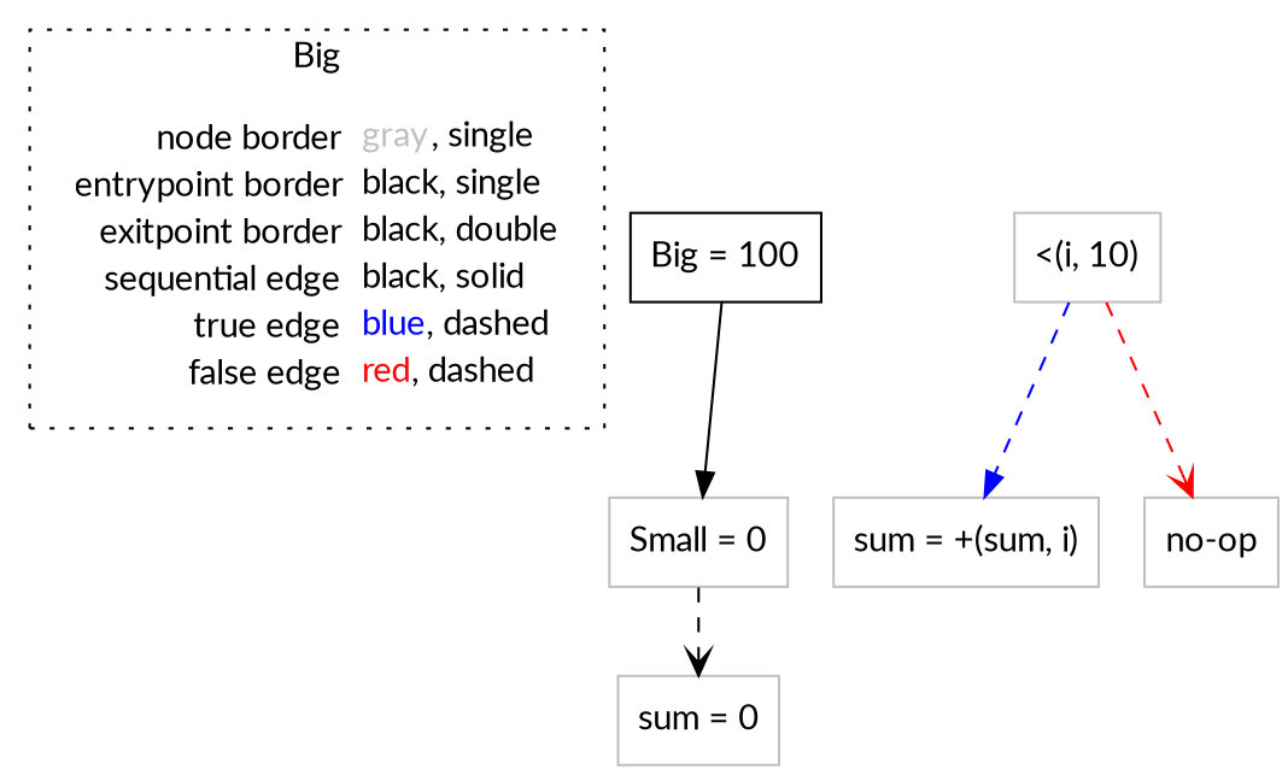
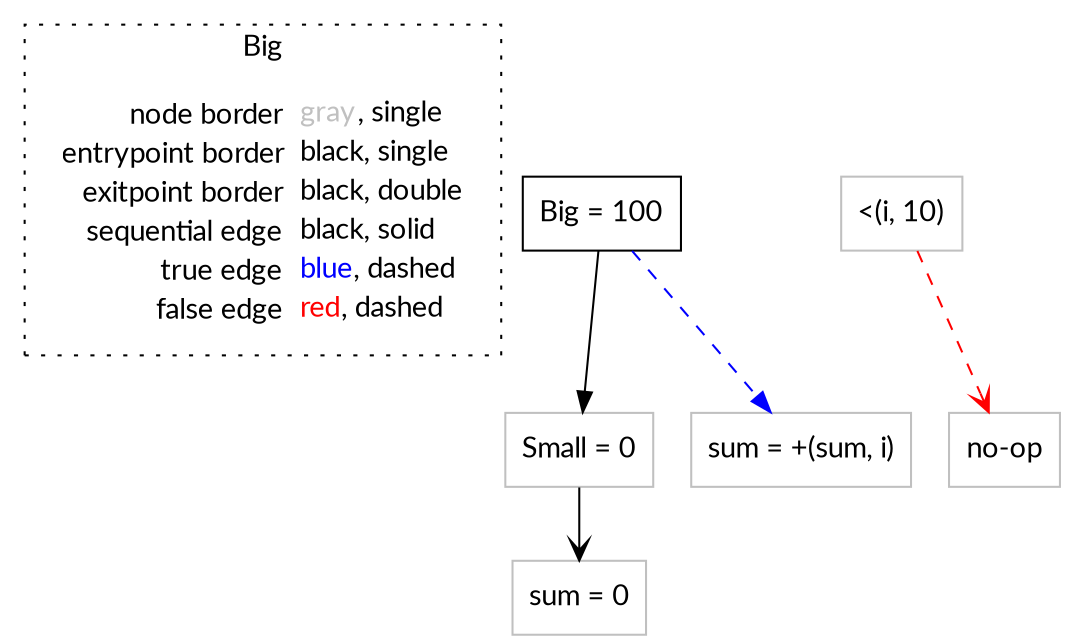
  digraph {
    fontname=Lato
    node [fontname=Lato shape=rect color=gray]
    edge [arrowhead=normal color=black fontname=Lato]
    n1 [label=<<table border="0" cellpadding="2" cellspacing="0" cellborder="0"><tr><td align="right">node border&nbsp;</td><td align="left"><font color="gray">gray</font>, single</td></tr><tr><td align="right">entrypoint border&nbsp;</td><td align="left"><font color="black">black</font>, single</td></tr><tr><td align="right">exitpoint border&nbsp;</td><td align="left"><font color="black">black</font>, double</td></tr><tr><td align="right">sequential edge&nbsp;</td><td align="left"><font color="black">black</font>, solid</td></tr><tr><td align="right">true edge&nbsp;</td><td align="left"><font color="blue">blue</font>, dashed</td></tr><tr><td align="right">false edge&nbsp;</td><td align="left"><font color="red">red</font>, dashed</td></tr></table>> shape=plaintext color=""]
    n2 [color=black label=<Big = 100>]
    n3 [label=<Small = 0>]
    n4 [label=<sum = 0>]
    n5 [label=<sum = +(sum, i)>]
    n6 [label=<no-op>]
    n7 [label=<&lt;(i, 10)>]
    subgraph cluster_1 {
      label=Big
      style=dotted
      n1
    }
    n2 -> n3
-   n3 -> n4 [arrowhead=vee style=dashed]
-   n7 -> n5 [color=blue style=dashed]
+   n3 -> n4 [arrowhead=vee]
+   n2 -> n5 [color=blue style=dashed]
    n7 -> n6 [arrowhead=vee color=red style=dashed]
  }
